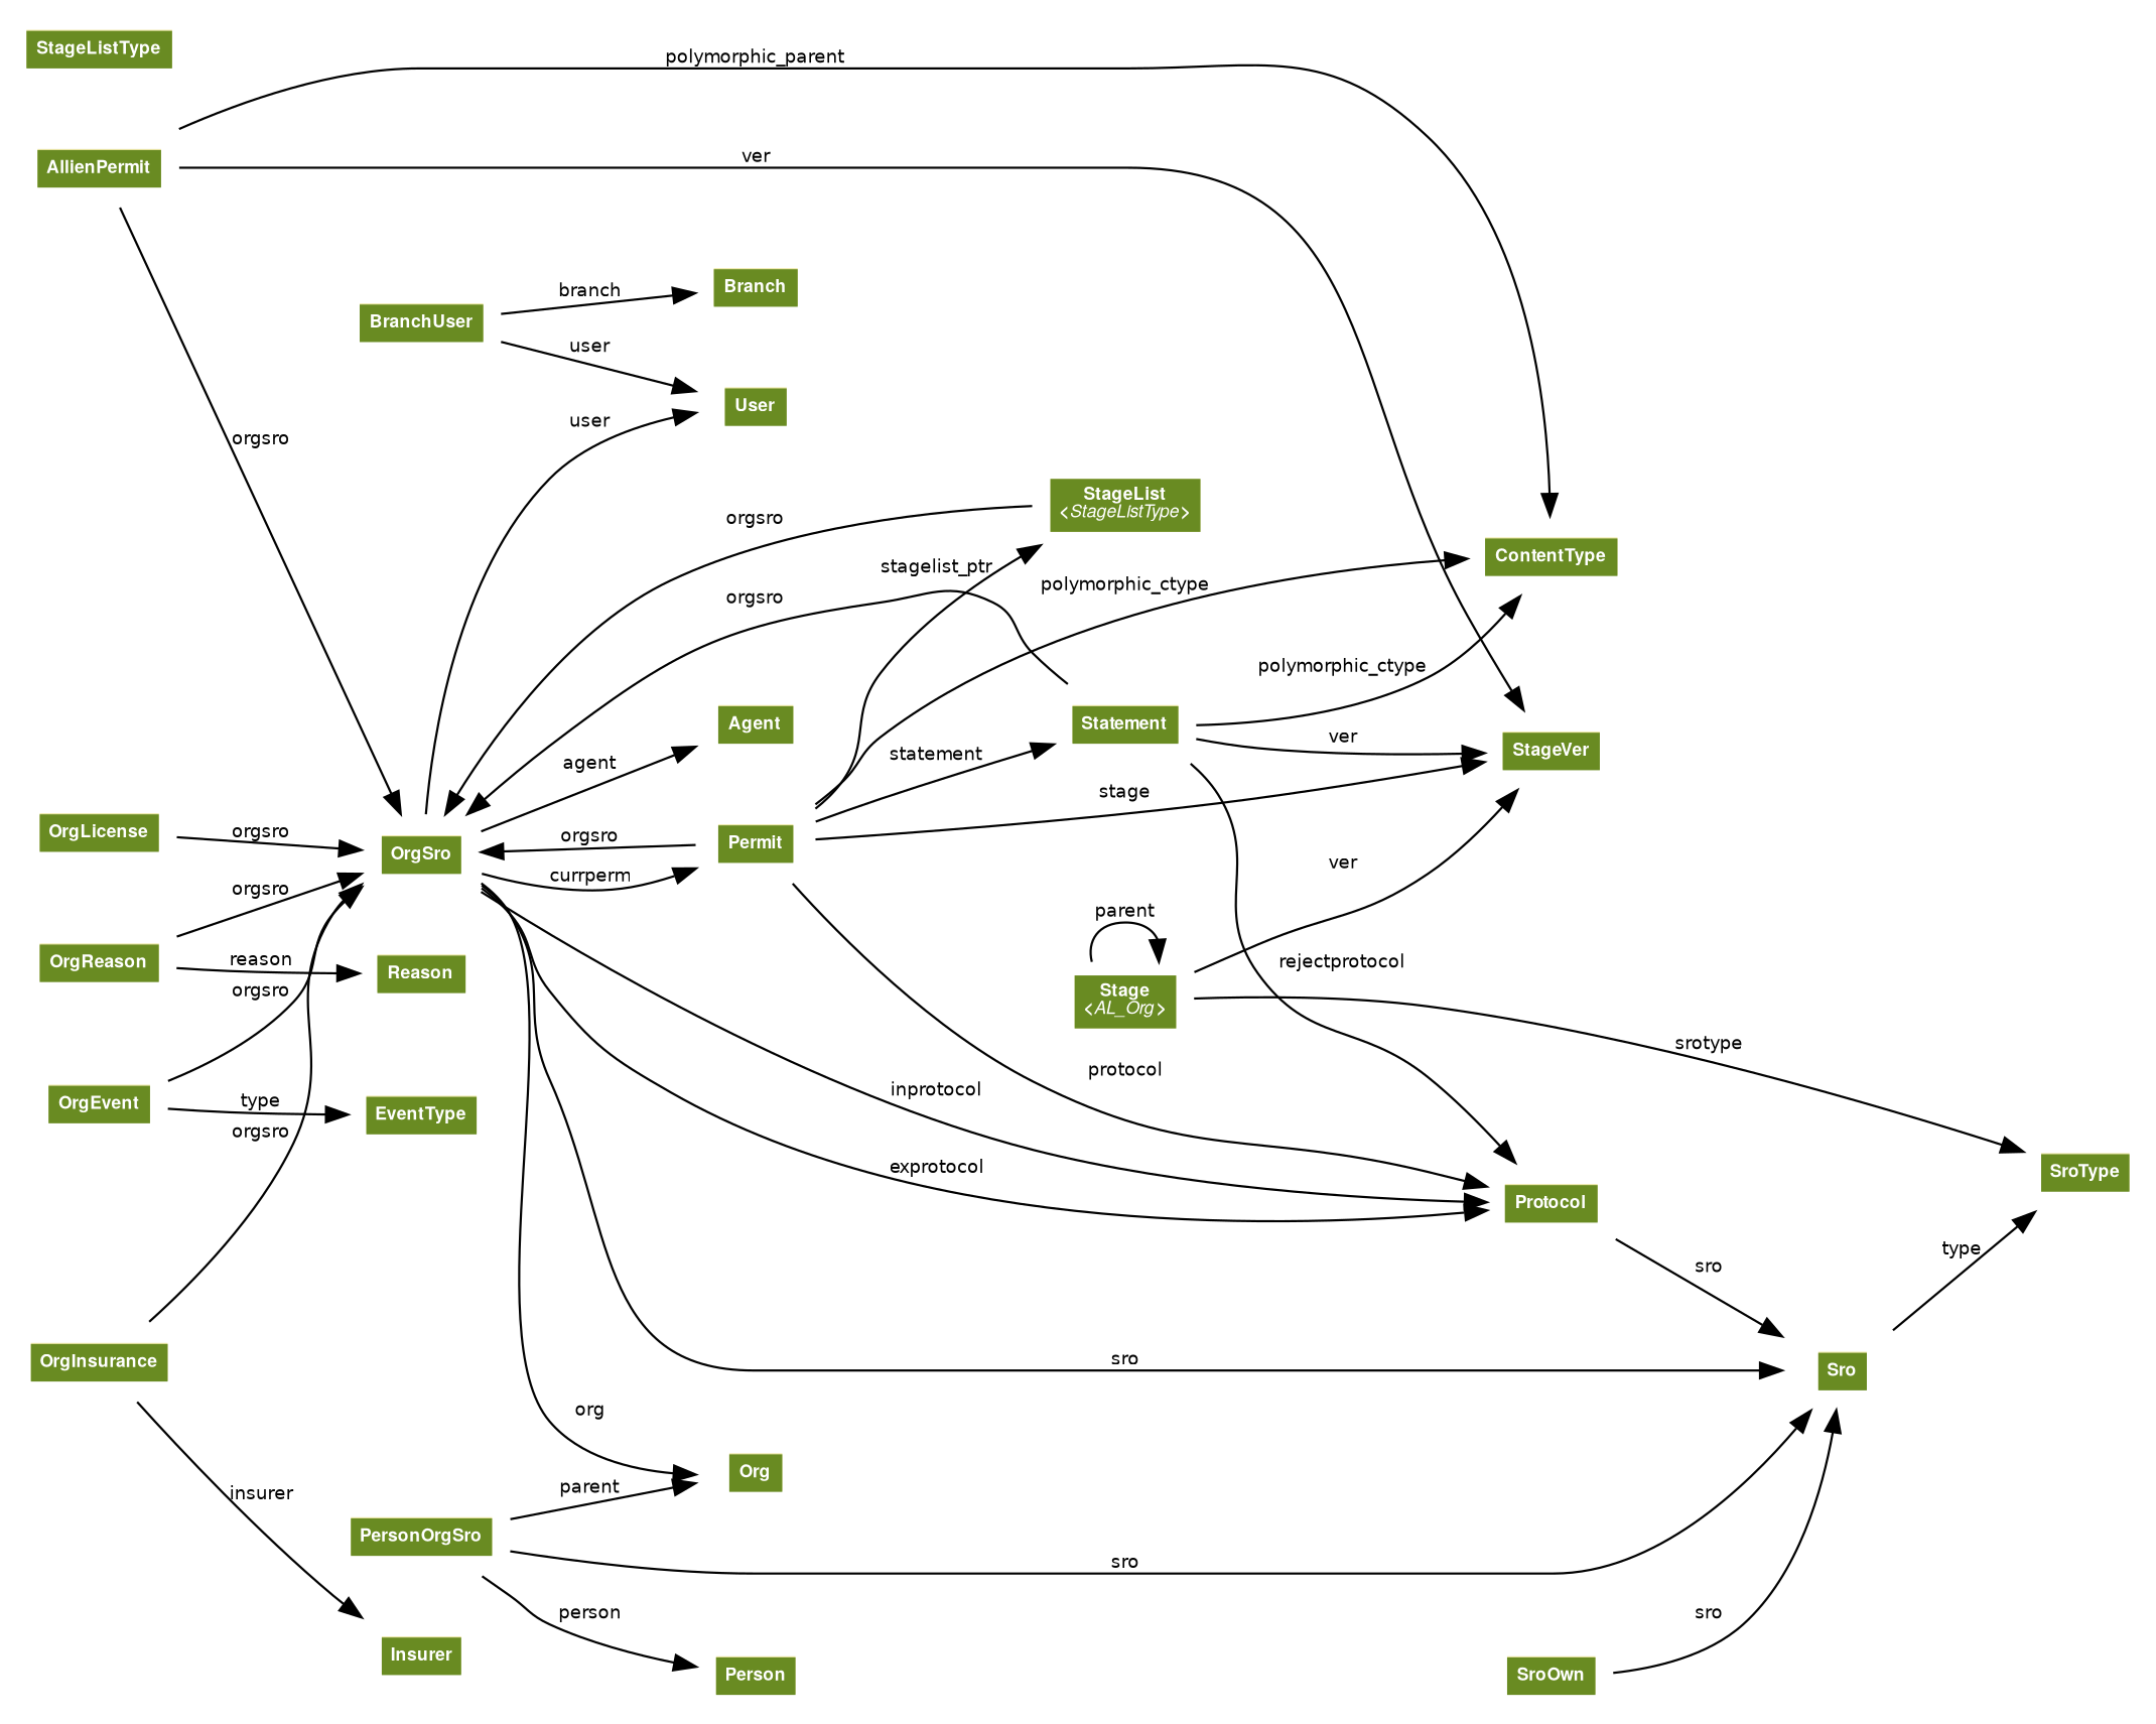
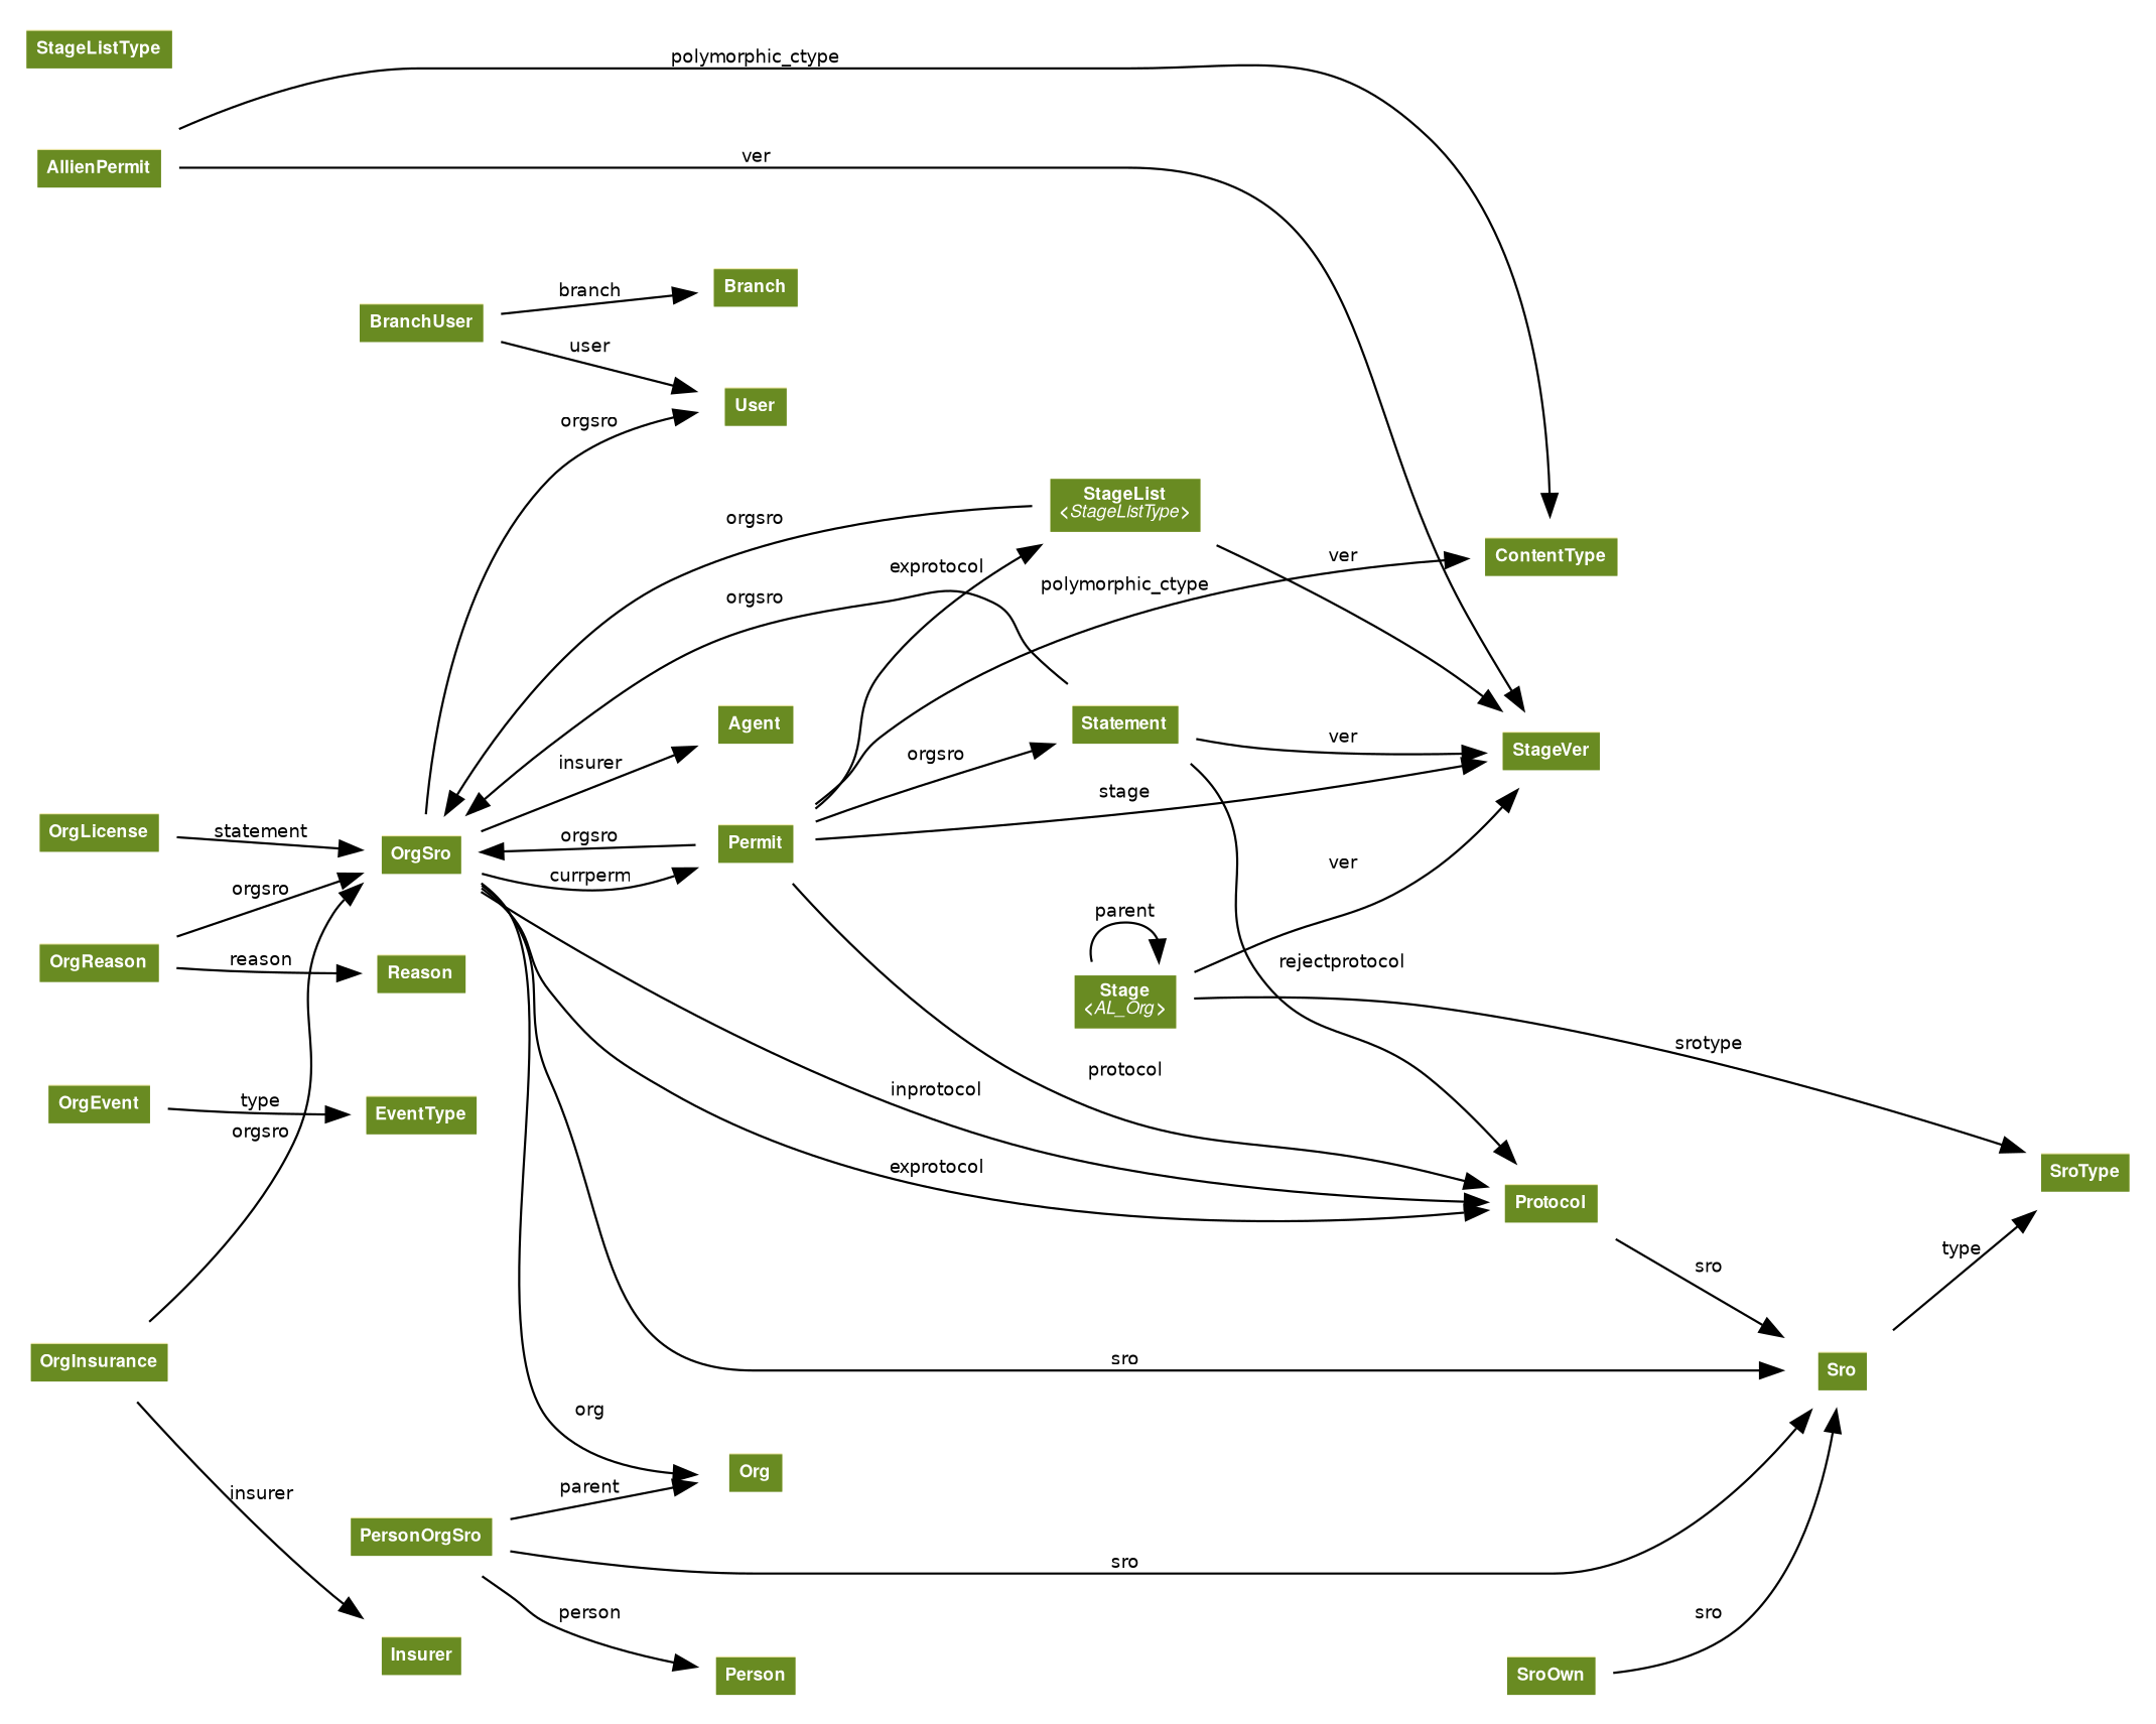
  digraph {
    fontname=Helvetica
    fontsize=8
    rankdir=LR
    node [fontname=Helvetica fontsize=8 shape=plaintext]
    edge [fontname=Helvetica fontsize=8]
    n1 [label=<     <TABLE BGCOLOR="palegoldenrod" BORDER="0" CELLBORDER="0" CELLSPACING="0">      <TR><TD COLSPAN="2" CELLPADDING="4" ALIGN="CENTER" BGCOLOR="olivedrab4"      ><FONT FACE="Helvetica Bold" COLOR="white"      >Branch</FONT></TD></TR>           </TABLE>     >]
    n2 [label=<     <TABLE BGCOLOR="palegoldenrod" BORDER="0" CELLBORDER="0" CELLSPACING="0">      <TR><TD COLSPAN="2" CELLPADDING="4" ALIGN="CENTER" BGCOLOR="olivedrab4"      ><FONT FACE="Helvetica Bold" COLOR="white"      >BranchUser</FONT></TD></TR>           </TABLE>     >]
    n3 [label=<         <TABLE BGCOLOR="palegoldenrod" BORDER="0" CELLBORDER="0" CELLSPACING="0">         <TR><TD COLSPAN="2" CELLPADDING="4" ALIGN="CENTER" BGCOLOR="olivedrab4"         ><FONT FACE="Helvetica Bold" COLOR="white"         >User</FONT></TD></TR>         </TABLE>         >]
    n4 [label=<     <TABLE BGCOLOR="palegoldenrod" BORDER="0" CELLBORDER="0" CELLSPACING="0">      <TR><TD COLSPAN="2" CELLPADDING="4" ALIGN="CENTER" BGCOLOR="olivedrab4"      ><FONT FACE="Helvetica Bold" COLOR="white"      >Insurer</FONT></TD></TR>           </TABLE>     >]
    n5 [label=<     <TABLE BGCOLOR="palegoldenrod" BORDER="0" CELLBORDER="0" CELLSPACING="0">      <TR><TD COLSPAN="2" CELLPADDING="4" ALIGN="CENTER" BGCOLOR="olivedrab4"      ><FONT FACE="Helvetica Bold" COLOR="white"      >SroType</FONT></TD></TR>           </TABLE>     >]
    n6 [label=<     <TABLE BGCOLOR="palegoldenrod" BORDER="0" CELLBORDER="0" CELLSPACING="0">      <TR><TD COLSPAN="2" CELLPADDING="4" ALIGN="CENTER" BGCOLOR="olivedrab4"      ><FONT FACE="Helvetica Bold" COLOR="white"      >Sro</FONT></TD></TR>           </TABLE>     >]
    n7 [label=<     <TABLE BGCOLOR="palegoldenrod" BORDER="0" CELLBORDER="0" CELLSPACING="0">      <TR><TD COLSPAN="2" CELLPADDING="4" ALIGN="CENTER" BGCOLOR="olivedrab4"      ><FONT FACE="Helvetica Bold" COLOR="white"      >SroOwn</FONT></TD></TR>           </TABLE>     >]
    n8 [label=<     <TABLE BGCOLOR="palegoldenrod" BORDER="0" CELLBORDER="0" CELLSPACING="0">      <TR><TD COLSPAN="2" CELLPADDING="4" ALIGN="CENTER" BGCOLOR="olivedrab4"      ><FONT FACE="Helvetica Bold" COLOR="white"      >StageVer</FONT></TD></TR>           </TABLE>     >]
    n9 [label=<     <TABLE BGCOLOR="palegoldenrod" BORDER="0" CELLBORDER="0" CELLSPACING="0">      <TR><TD COLSPAN="2" CELLPADDING="4" ALIGN="CENTER" BGCOLOR="olivedrab4"      ><FONT FACE="Helvetica Bold" COLOR="white"      >Stage<BR/>&lt;<FONT FACE="Helvetica Italic">AL_Org</FONT>&gt;</FONT></TD></TR>           </TABLE>     >]
    n10 [label=<     <TABLE BGCOLOR="palegoldenrod" BORDER="0" CELLBORDER="0" CELLSPACING="0">      <TR><TD COLSPAN="2" CELLPADDING="4" ALIGN="CENTER" BGCOLOR="olivedrab4"      ><FONT FACE="Helvetica Bold" COLOR="white"      >EventType</FONT></TD></TR>           </TABLE>     >]
    n11 [label=<     <TABLE BGCOLOR="palegoldenrod" BORDER="0" CELLBORDER="0" CELLSPACING="0">      <TR><TD COLSPAN="2" CELLPADDING="4" ALIGN="CENTER" BGCOLOR="olivedrab4"      ><FONT FACE="Helvetica Bold" COLOR="white"      >Agent</FONT></TD></TR>           </TABLE>     >]
    n12 [label=<     <TABLE BGCOLOR="palegoldenrod" BORDER="0" CELLBORDER="0" CELLSPACING="0">      <TR><TD COLSPAN="2" CELLPADDING="4" ALIGN="CENTER" BGCOLOR="olivedrab4"      ><FONT FACE="Helvetica Bold" COLOR="white"      >Protocol</FONT></TD></TR>           </TABLE>     >]
    n13 [label=<     <TABLE BGCOLOR="palegoldenrod" BORDER="0" CELLBORDER="0" CELLSPACING="0">      <TR><TD COLSPAN="2" CELLPADDING="4" ALIGN="CENTER" BGCOLOR="olivedrab4"      ><FONT FACE="Helvetica Bold" COLOR="white"      >Reason</FONT></TD></TR>           </TABLE>     >]
    n14 [label=<     <TABLE BGCOLOR="palegoldenrod" BORDER="0" CELLBORDER="0" CELLSPACING="0">      <TR><TD COLSPAN="2" CELLPADDING="4" ALIGN="CENTER" BGCOLOR="olivedrab4"      ><FONT FACE="Helvetica Bold" COLOR="white"      >OrgSro</FONT></TD></TR>           </TABLE>     >]
    n15 [label=<     <TABLE BGCOLOR="palegoldenrod" BORDER="0" CELLBORDER="0" CELLSPACING="0">      <TR><TD COLSPAN="2" CELLPADDING="4" ALIGN="CENTER" BGCOLOR="olivedrab4"      ><FONT FACE="Helvetica Bold" COLOR="white"      >Permit</FONT></TD></TR>           </TABLE>     >]
    n16 [label=<         <TABLE BGCOLOR="palegoldenrod" BORDER="0" CELLBORDER="0" CELLSPACING="0">         <TR><TD COLSPAN="2" CELLPADDING="4" ALIGN="CENTER" BGCOLOR="olivedrab4"         ><FONT FACE="Helvetica Bold" COLOR="white"         >Org</FONT></TD></TR>         </TABLE>         >]
    n17 [label=<     <TABLE BGCOLOR="palegoldenrod" BORDER="0" CELLBORDER="0" CELLSPACING="0">      <TR><TD COLSPAN="2" CELLPADDING="4" ALIGN="CENTER" BGCOLOR="olivedrab4"      ><FONT FACE="Helvetica Bold" COLOR="white"      >StageList<BR/>&lt;<FONT FACE="Helvetica Italic">StageListType</FONT>&gt;</FONT></TD></TR>           </TABLE>     >]
    n18 [label=<         <TABLE BGCOLOR="palegoldenrod" BORDER="0" CELLBORDER="0" CELLSPACING="0">         <TR><TD COLSPAN="2" CELLPADDING="4" ALIGN="CENTER" BGCOLOR="olivedrab4"         ><FONT FACE="Helvetica Bold" COLOR="white"         >ContentType</FONT></TD></TR>         </TABLE>         >]
    n19 [label=<     <TABLE BGCOLOR="palegoldenrod" BORDER="0" CELLBORDER="0" CELLSPACING="0">      <TR><TD COLSPAN="2" CELLPADDING="4" ALIGN="CENTER" BGCOLOR="olivedrab4"      ><FONT FACE="Helvetica Bold" COLOR="white"      >Statement</FONT></TD></TR>           </TABLE>     >]
    n20 [label=<     <TABLE BGCOLOR="palegoldenrod" BORDER="0" CELLBORDER="0" CELLSPACING="0">      <TR><TD COLSPAN="2" CELLPADDING="4" ALIGN="CENTER" BGCOLOR="olivedrab4"      ><FONT FACE="Helvetica Bold" COLOR="white"      >OrgReason</FONT></TD></TR>           </TABLE>     >]
    n21 [label=<     <TABLE BGCOLOR="palegoldenrod" BORDER="0" CELLBORDER="0" CELLSPACING="0">      <TR><TD COLSPAN="2" CELLPADDING="4" ALIGN="CENTER" BGCOLOR="olivedrab4"      ><FONT FACE="Helvetica Bold" COLOR="white"      >OrgEvent</FONT></TD></TR>           </TABLE>     >]
    n22 [label=<     <TABLE BGCOLOR="palegoldenrod" BORDER="0" CELLBORDER="0" CELLSPACING="0">      <TR><TD COLSPAN="2" CELLPADDING="4" ALIGN="CENTER" BGCOLOR="olivedrab4"      ><FONT FACE="Helvetica Bold" COLOR="white"      >OrgLicense</FONT></TD></TR>           </TABLE>     >]
    n23 [label=<     <TABLE BGCOLOR="palegoldenrod" BORDER="0" CELLBORDER="0" CELLSPACING="0">      <TR><TD COLSPAN="2" CELLPADDING="4" ALIGN="CENTER" BGCOLOR="olivedrab4"      ><FONT FACE="Helvetica Bold" COLOR="white"      >OrgInsurance</FONT></TD></TR>           </TABLE>     >]
    n24 [label=<     <TABLE BGCOLOR="palegoldenrod" BORDER="0" CELLBORDER="0" CELLSPACING="0">      <TR><TD COLSPAN="2" CELLPADDING="4" ALIGN="CENTER" BGCOLOR="olivedrab4"      ><FONT FACE="Helvetica Bold" COLOR="white"      >StageListType</FONT></TD></TR>           </TABLE>     >]
    n25 [label=<     <TABLE BGCOLOR="palegoldenrod" BORDER="0" CELLBORDER="0" CELLSPACING="0">      <TR><TD COLSPAN="2" CELLPADDING="4" ALIGN="CENTER" BGCOLOR="olivedrab4"      ><FONT FACE="Helvetica Bold" COLOR="white"      >AllienPermit</FONT></TD></TR>           </TABLE>     >]
    n26 [label=<     <TABLE BGCOLOR="palegoldenrod" BORDER="0" CELLBORDER="0" CELLSPACING="0">      <TR><TD COLSPAN="2" CELLPADDING="4" ALIGN="CENTER" BGCOLOR="olivedrab4"      ><FONT FACE="Helvetica Bold" COLOR="white"      >PersonOrgSro</FONT></TD></TR>           </TABLE>     >]
    n27 [label=<         <TABLE BGCOLOR="palegoldenrod" BORDER="0" CELLBORDER="0" CELLSPACING="0">         <TR><TD COLSPAN="2" CELLPADDING="4" ALIGN="CENTER" BGCOLOR="olivedrab4"         ><FONT FACE="Helvetica Bold" COLOR="white"         >Person</FONT></TD></TR>         </TABLE>         >]
    n2 -> n1 [label=branch]
    n2 -> n3 [label=user]
    n6 -> n5 [label=type]
    n7 -> n6 [label=sro]
    n9 -> n5 [label=srotype]
    n9 -> n8 [label=ver]
    n9 -> n9 [label=parent]
    n12 -> n6 [label=sro]
-   n14 -> n3 [label=user]
+   n14 -> n3 [label=orgsro]
    n14 -> n6 [label=sro]
-   n14 -> n11 [label=agent]
+   n14 -> n11 [label=insurer]
    n14 -> n12 [label=inprotocol]
    n14 -> n12 [label=exprotocol]
    n14 -> n15 [label=currperm]
    n14 -> n16 [label=org]
    n15 -> n8 [label=stage]
    n15 -> n12 [label=protocol]
    n15 -> n14 [label=orgsro]
-   n15 -> n17 [label=stagelist_ptr]
+   n15 -> n17 [label=exprotocol]
    n15 -> n18 [label=polymorphic_ctype]
-   n15 -> n19 [label=statement]
+   n15 -> n19 [label=orgsro]
+   n17 -> n8 [label=ver]
    n17 -> n14 [label=orgsro]
    n19 -> n8 [label=ver]
    n19 -> n12 [label=rejectprotocol]
    n19 -> n14 [label=orgsro]
-   n19 -> n18 [label=polymorphic_ctype]
    n20 -> n13 [label=reason]
    n20 -> n14 [label=orgsro]
    n21 -> n10 [label=type]
-   n21 -> n14 [label=orgsro]
-   n22 -> n14 [label=orgsro]
+   n22 -> n14 [label=statement]
    n23 -> n4 [label=insurer]
    n23 -> n14 [label=orgsro]
    n25 -> n8 [label=ver]
-   n25 -> n14 [label=orgsro]
-   n25 -> n18 [label=polymorphic_parent]
+   n25 -> n18 [label=polymorphic_ctype]
    n26 -> n6 [label=sro]
    n26 -> n16 [label=parent]
    n26 -> n27 [label=person]
  }
